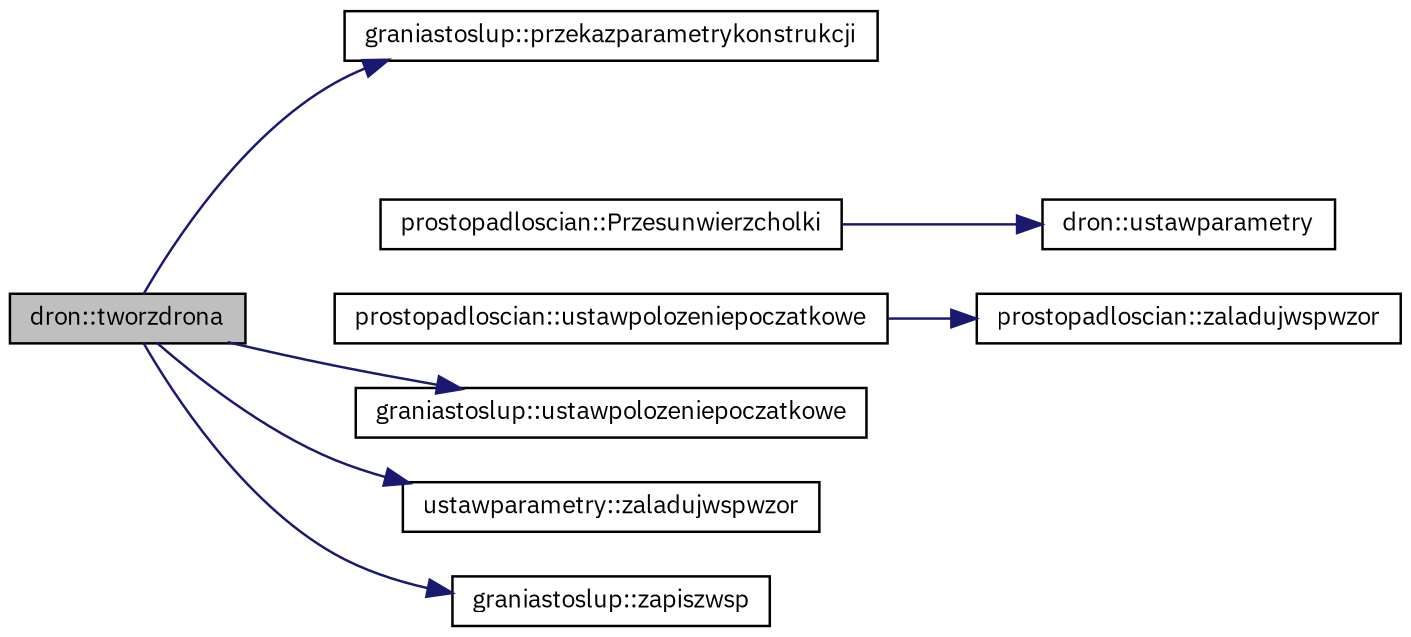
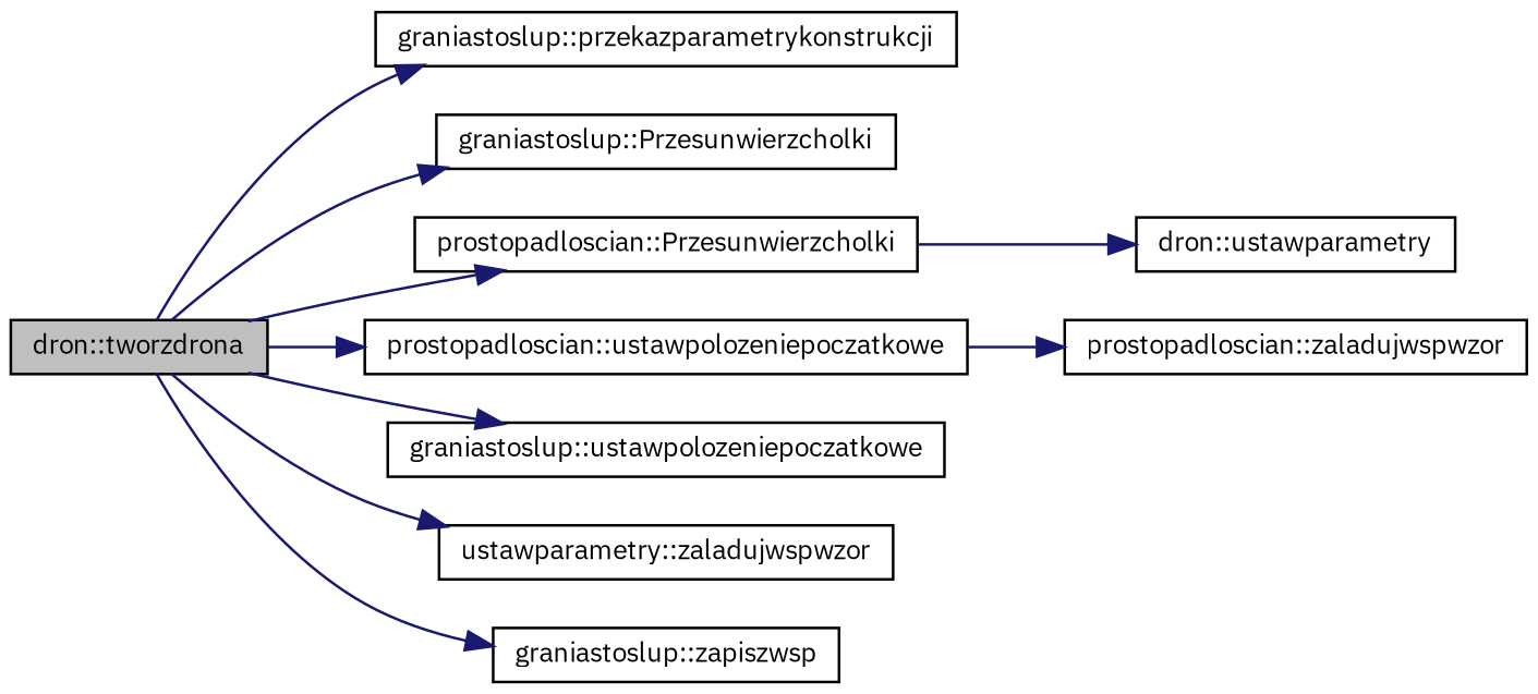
  digraph {
    fontname="IBM Plex Sans"
    rankdir=LR
    node [color=black fillcolor=white fontname="IBM Plex Sans" fontsize=10 shape=record style=filled]
    edge [color=midnightblue fontname="IBM Plex Sans" fontsize=10 labelfontname=Helvetica labelfontsize=10 style=solid]
    n1 [fillcolor=grey75 fontcolor=black height=0.2 label="dron::tworzdrona" width=0.4]
    n2 [height=0.2 label="graniastoslup::przekazparametrykonstrukcji" width=0.4]
+   n3 [height=0.2 label="graniastoslup::Przesunwierzcholki" width=0.4]
    n4 [height=0.2 label="prostopadloscian::Przesunwierzcholki" width=0.4]
    n5 [height=0.2 label="prostopadloscian::ustawpolozeniepoczatkowe" width=0.4]
    n6 [height=0.2 label="graniastoslup::ustawpolozeniepoczatkowe" width=0.4]
    n7 [height=0.2 label="ustawparametry::zaladujwspwzor" width=0.4]
    n8 [height=0.2 label="graniastoslup::zapiszwsp" width=0.4]
    n9 [height=0.2 label="dron::ustawparametry" width=0.4]
    n10 [height=0.2 label="prostopadloscian::zaladujwspwzor" width=0.4]
    n1 -> n2
+   n1 -> n3
+   n1 -> n4
+   n1 -> n5
    n1 -> n6
    n1 -> n7
    n1 -> n8
    n4 -> n9
    n5 -> n10
  }
